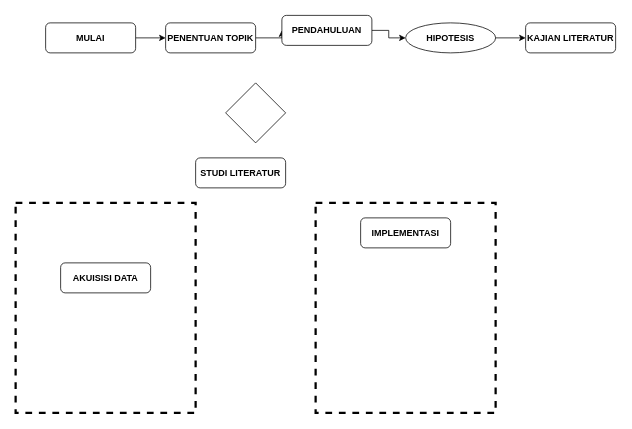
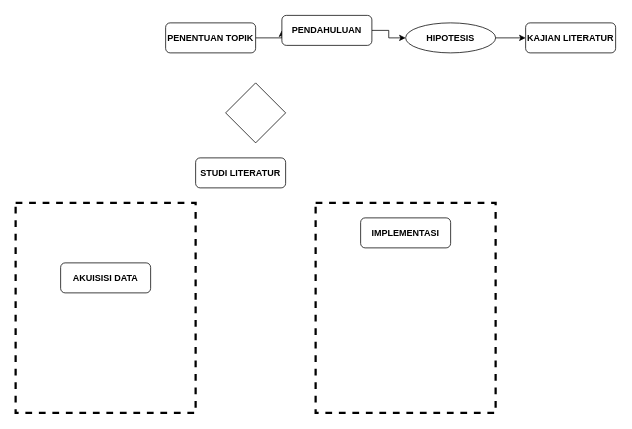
  <mxCell id="0" />
  <mxCell id="1" parent="0" />
  <mxCell id="2" value="" style="verticalLabelPosition=bottom;verticalAlign=top;html=1;shape=mxgraph.basic.rect;fillColor=none;fillColor2=none;strokeColor=#000000;strokeWidth=3;size=20;indent=5;dashed=1;movable=0;resizable=0;rotatable=0;deletable=0;editable=0;connectable=0;" vertex="1" parent="1"><mxGeometry x="20" y="270" width="240" height="280" as="geometry" /></mxCell>
- <mxCell id="3" style="edgeStyle=orthogonalEdgeStyle;rounded=0;orthogonalLoop=1;jettySize=auto;html=1;exitX=1;exitY=0.5;exitDx=0;exitDy=0;entryX=0;entryY=0.5;entryDx=0;entryDy=0;" edge="1" parent="1" source="4" target="6"><mxGeometry relative="1" as="geometry" /></mxCell>
- <mxCell id="4" value="&lt;span style=&quot;font-style: normal&quot;&gt;&lt;b&gt;MULAI&lt;/b&gt;&lt;/span&gt;" style="rounded=1;whiteSpace=wrap;html=1;fontStyle=2;fontFamily=Helvetica;" parent="1" vertex="1"><mxGeometry x="60" y="30" width="120" height="40" as="geometry" /></mxCell>
  <mxCell id="5" style="edgeStyle=orthogonalEdgeStyle;rounded=0;orthogonalLoop=1;jettySize=auto;html=1;exitX=1;exitY=0.5;exitDx=0;exitDy=0;entryX=0;entryY=0.5;entryDx=0;entryDy=0;" edge="1" parent="1" source="6" target="8"><mxGeometry relative="1" as="geometry" /></mxCell>
  <mxCell id="6" value="&lt;span style=&quot;font-style: normal&quot;&gt;&lt;b&gt;PENENTUAN TOPIK&lt;/b&gt;&lt;/span&gt;" style="rounded=1;whiteSpace=wrap;html=1;fontStyle=2;fontFamily=Helvetica;" vertex="1" parent="1"><mxGeometry x="220" y="30" width="120" height="40" as="geometry" /></mxCell>
  <mxCell id="7" style="edgeStyle=orthogonalEdgeStyle;rounded=0;orthogonalLoop=1;jettySize=auto;html=1;exitX=1;exitY=0.5;exitDx=0;exitDy=0;entryX=0;entryY=0.5;entryDx=0;entryDy=0;" edge="1" parent="1" source="8" target="10"><mxGeometry relative="1" as="geometry" /></mxCell>
  <mxCell id="8" value="&lt;span style=&quot;font-style: normal&quot;&gt;&lt;b&gt;PENDAHULUAN&lt;/b&gt;&lt;/span&gt;" style="rounded=1;whiteSpace=wrap;html=1;fontStyle=2;fontFamily=Helvetica;" vertex="1" parent="1"><mxGeometry x="375" y="20" width="120" height="40" as="geometry" /></mxCell>
  <mxCell id="9" style="edgeStyle=orthogonalEdgeStyle;rounded=0;orthogonalLoop=1;jettySize=auto;html=1;exitX=1;exitY=0.5;exitDx=0;exitDy=0;" edge="1" parent="1" source="10" target="11"><mxGeometry relative="1" as="geometry" /></mxCell>
  <mxCell id="10" value="&lt;span style=&quot;font-style: normal&quot;&gt;&lt;b&gt;HIPOTESIS&lt;/b&gt;&lt;/span&gt;" style="ellipse;whiteSpace=wrap;html=1;fontStyle=2;fontFamily=Helvetica;" vertex="1" parent="1"><mxGeometry x="540" y="30" width="120" height="40" as="geometry" /></mxCell>
  <mxCell id="11" value="&lt;span style=&quot;font-style: normal&quot;&gt;&lt;b&gt;KAJIAN LITERATUR&lt;/b&gt;&lt;/span&gt;" style="rounded=1;whiteSpace=wrap;html=1;fontStyle=2;fontFamily=Helvetica;" vertex="1" parent="1"><mxGeometry x="700" y="30" width="120" height="40" as="geometry" /></mxCell>
  <mxCell id="12" value="" style="rhombus;whiteSpace=wrap;html=1;" vertex="1" parent="1"><mxGeometry x="300" y="110" width="80" height="80" as="geometry" /></mxCell>
  <mxCell id="13" value="" style="verticalLabelPosition=bottom;verticalAlign=top;html=1;shape=mxgraph.basic.rect;fillColor=none;fillColor2=none;strokeColor=#000000;strokeWidth=3;size=20;indent=5;dashed=1;movable=0;resizable=0;rotatable=0;deletable=0;editable=0;connectable=0;" vertex="1" parent="1"><mxGeometry x="420" y="270" width="240" height="280" as="geometry" /></mxCell>
  <mxCell id="14" value="&lt;span style=&quot;font-style: normal&quot;&gt;&lt;b&gt;STUDI LITERATUR&lt;/b&gt;&lt;/span&gt;" style="rounded=1;whiteSpace=wrap;html=1;fontStyle=2;fontFamily=Helvetica;" vertex="1" parent="1"><mxGeometry x="260" y="210" width="120" height="40" as="geometry" /></mxCell>
  <mxCell id="15" value="&lt;span style=&quot;font-style: normal&quot;&gt;&lt;b&gt;AKUISISI DATA&lt;/b&gt;&lt;/span&gt;" style="rounded=1;whiteSpace=wrap;html=1;fontStyle=2;fontFamily=Helvetica;" vertex="1" parent="1"><mxGeometry x="80" y="350" width="120" height="40" as="geometry" /></mxCell>
  <mxCell id="16" value="&lt;span style=&quot;font-style: normal&quot;&gt;&lt;b&gt;IMPLEMENTASI&lt;/b&gt;&lt;/span&gt;" style="rounded=1;whiteSpace=wrap;html=1;fontStyle=2;fontFamily=Helvetica;" vertex="1" parent="1"><mxGeometry x="480" y="290" width="120" height="40" as="geometry" /></mxCell>
